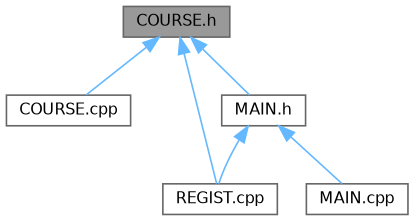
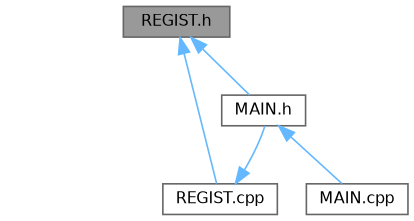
  digraph {
    node [color=grey40 fillcolor=white fontname=Helvetica fontsize=10 shape=box style=filled]
    edge [color=steelblue1 dir=back fontname=Helvetica fontsize=10 labelfontname=Helvetica labelfontsize=10 style=solid]
-   n1 [color=gray40 fillcolor=grey60 fontcolor=black height=0.2 label="COURSE.h" width=0.4]
-   n2 [height=0.2 label="COURSE.cpp" width=0.4]
+   n1 [color=gray40 fillcolor=grey60 fontcolor=black height=0.2 label="REGIST.h" width=0.4]
    n3 [height=0.2 label="MAIN.h" width=0.4]
    n4 [height=0.2 label="REGIST.cpp" width=0.4]
    n5 [height=0.2 label="MAIN.cpp" width=0.4]
-   n1 -> n2
    n1 -> n3
    n1 -> n4
-   n3 -> n4
+   n4 -> n3
    n3 -> n5
  }
